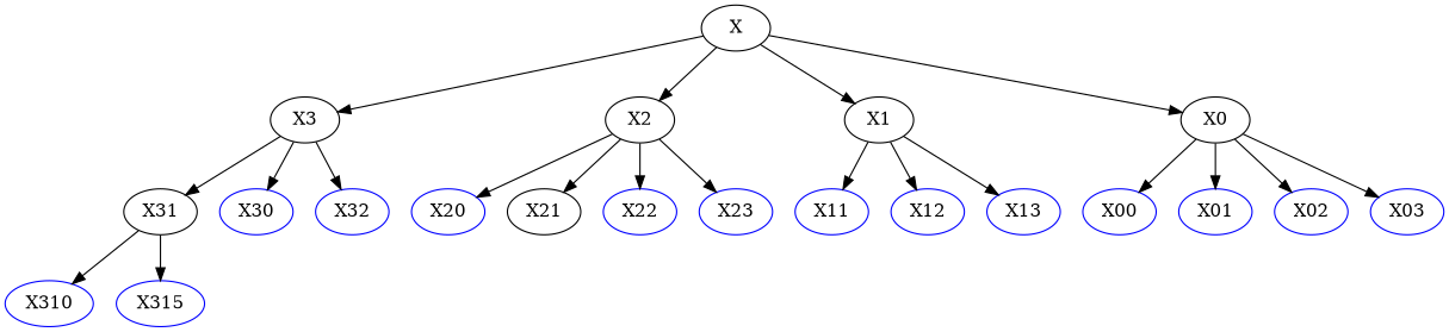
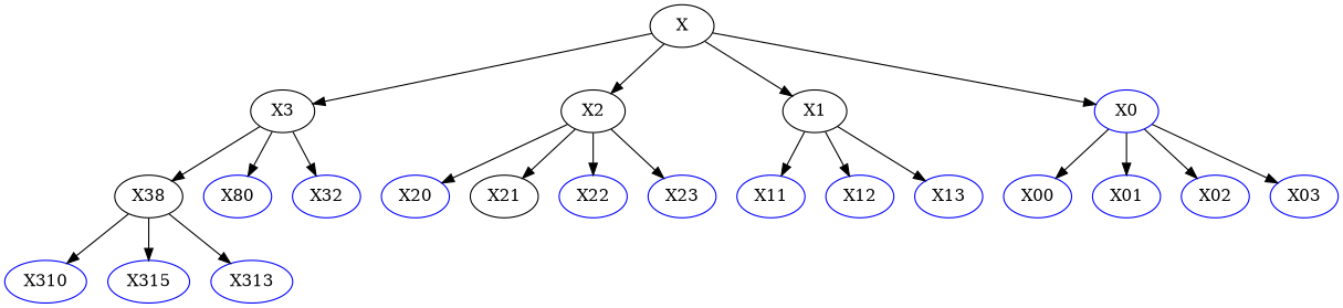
  digraph {
    rotation=180
    node [color=blue]
    n1 [label=X color=""]
    n2 [label=X3 color=""]
    n3 [label=X2 color=""]
    n4 [label=X1 color=""]
-   n5 [label=X0 color=""]
-   n6 [label=X31 color=""]
-   n7 [label=X30]
+   n5 [label=X0]
+   n6 [label=X38 color=""]
+   n7 [label=X80]
    n8 [label=X32]
    n9 [label=X20]
    n10 [color=black label=X21]
    n11 [label=X22]
    n12 [label=X23]
    n13 [label=X11]
    n14 [label=X12]
    n15 [label=X13]
    n16 [label=X00]
    n17 [label=X01]
    n18 [label=X02]
    n19 [label=X03]
    n20 [label=X310]
    n21 [label=X315]
+   n22 [label=X313]
    n1 -> n2
    n1 -> n3
    n1 -> n4
    n1 -> n5
    n2 -> n6
    n2 -> n7
    n2 -> n8
    n3 -> n9
    n3 -> n10
    n3 -> n11
    n3 -> n12
    n4 -> n13
    n4 -> n14
    n4 -> n15
    n5 -> n16
    n5 -> n17
    n5 -> n18
    n5 -> n19
    n6 -> n20
    n6 -> n21
+   n6 -> n22
  }
